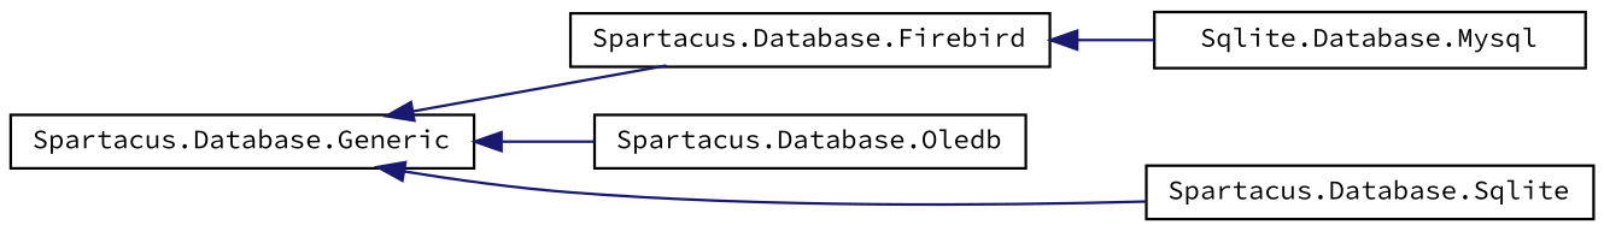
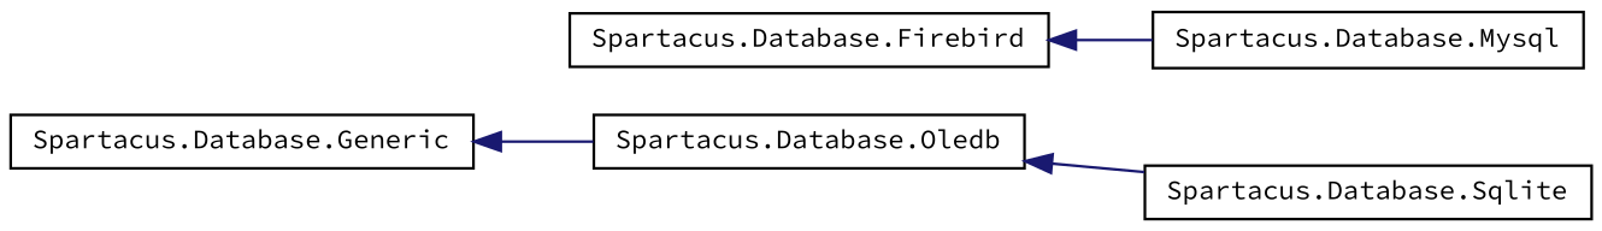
  digraph {
    fontname="Source Code Pro"
    rankdir=LR
    node [color=black fillcolor=white fontname="Source Code Pro" fontsize=10 shape=record style=filled]
    edge [color=midnightblue dir=back fontname="Source Code Pro" fontsize=10 labelfontname=Helvetica labelfontsize=10 style=solid]
    n1 [height=0.2 label="Spartacus.Database.Generic" width=0.4]
    n2 [height=0.2 label="Spartacus.Database.Firebird" width=0.4]
    n3 [height=0.2 label="Spartacus.Database.Oledb" width=0.4]
    n4 [height=0.2 label="Spartacus.Database.Sqlite" width=0.4]
-   n5 [height=0.2 label="Sqlite.Database.Mysql" width=0.4]
-   n1 -> n2
+   n5 [height=0.2 label="Spartacus.Database.Mysql" width=0.4]
    n1 -> n3
-   n1 -> n4
+   n3 -> n4
    n2 -> n5
  }
